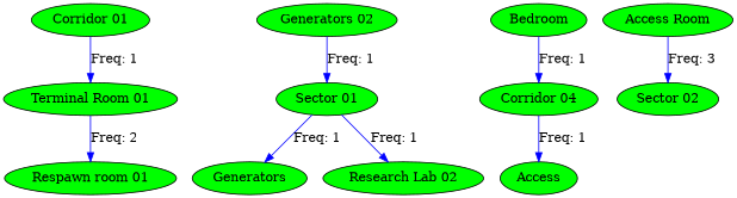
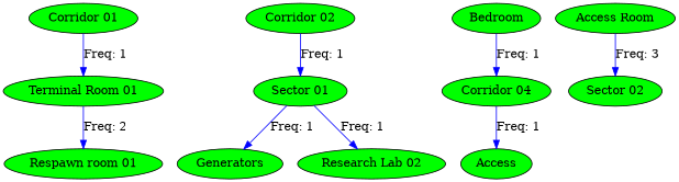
  digraph {
    node [fillcolor=green style=filled]
    edge [color=blue constraint=true]
    n1 [label="Corridor 01"]
    n2 [label="Terminal Room 01"]
    n3 [label="Respawn room 01"]
    n4 [label="Sector 01"]
    n5 [label=Generators]
    n6 [label="Research Lab 02"]
-   n7 [label="Generators 02"]
+   n7 [label="Corridor 02"]
    n8 [label=Bedroom]
    n9 [label="Corridor 04"]
    n10 [label=Access]
    n11 [label="Access Room"]
    n12 [label="Sector 02"]
    n1 -> n2 [label="Freq: 1"]
    n2 -> n3 [label="Freq: 2"]
    n4 -> n5 [label="Freq: 1"]
    n4 -> n6 [label="Freq: 1"]
    n7 -> n4 [label="Freq: 1"]
    n8 -> n9 [label="Freq: 1"]
    n9 -> n10 [label="Freq: 1"]
    n11 -> n12 [label="Freq: 3"]
  }
